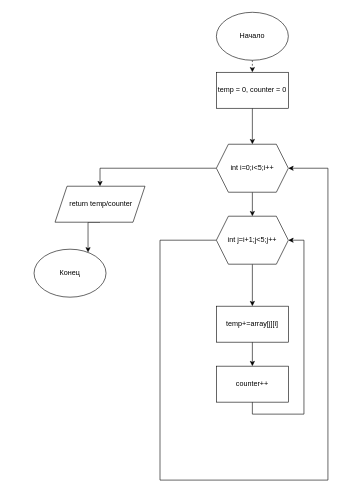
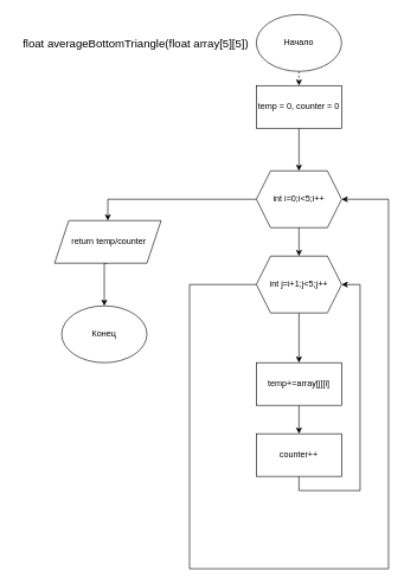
  <mxCell id="0" />
  <mxCell id="1" parent="0" />
  <mxCell id="2" style="edgeStyle=orthogonalEdgeStyle;rounded=0;orthogonalLoop=1;jettySize=auto;html=1;exitX=0.5;exitY=1;exitDx=0;exitDy=0;entryX=0.5;entryY=0;entryDx=0;entryDy=0;dashed=1;" parent="1" source="3" target="5" edge="1"><mxGeometry relative="1" as="geometry" /></mxCell>
  <mxCell id="3" value="&lt;div&gt;Начало&lt;/div&gt;" style="ellipse;whiteSpace=wrap;html=1;" parent="1" vertex="1"><mxGeometry x="360" y="20" width="120" height="80" as="geometry" /></mxCell>
  <mxCell id="4" style="edgeStyle=orthogonalEdgeStyle;rounded=0;orthogonalLoop=1;jettySize=auto;html=1;exitX=0.5;exitY=1;exitDx=0;exitDy=0;entryX=0.5;entryY=0;entryDx=0;entryDy=0;" parent="1" source="5" target="8" edge="1"><mxGeometry relative="1" as="geometry" /></mxCell>
  <mxCell id="5" value="temp = 0, counter = 0" style="rounded=0;whiteSpace=wrap;html=1;" parent="1" vertex="1"><mxGeometry x="360" y="120" width="120" height="60" as="geometry" /></mxCell>
  <mxCell id="6" style="edgeStyle=orthogonalEdgeStyle;rounded=0;orthogonalLoop=1;jettySize=auto;html=1;exitX=0.5;exitY=1;exitDx=0;exitDy=0;entryX=0.5;entryY=0;entryDx=0;entryDy=0;strokeColor=default;fontSize=16;endArrow=classic;endFill=1;" parent="1" source="8" target="12" edge="1"><mxGeometry relative="1" as="geometry" /></mxCell>
  <mxCell id="7" style="edgeStyle=orthogonalEdgeStyle;rounded=0;orthogonalLoop=1;jettySize=auto;html=1;exitX=0;exitY=0.5;exitDx=0;exitDy=0;entryX=0.5;entryY=0;entryDx=0;entryDy=0;strokeColor=default;fontSize=12;endArrow=classic;endFill=1;" parent="1" source="8" target="14" edge="1"><mxGeometry relative="1" as="geometry" /></mxCell>
  <mxCell id="8" value="int i=0;i&amp;lt;5;i++" style="shape=hexagon;perimeter=hexagonPerimeter2;whiteSpace=wrap;html=1;fixedSize=1;" parent="1" vertex="1"><mxGeometry x="360" y="240" width="120" height="80" as="geometry" /></mxCell>
+ <mxCell id="9" value="float averageBottomTriangle(float array[5][5])" style="text;html=1;align=center;verticalAlign=middle;resizable=0;points=[];autosize=1;strokeColor=none;fillColor=none;fontSize=16;" parent="1" vertex="1"><mxGeometry x="20" y="45" width="340" height="30" as="geometry" /></mxCell>
  <mxCell id="10" style="edgeStyle=orthogonalEdgeStyle;rounded=0;orthogonalLoop=1;jettySize=auto;html=1;exitX=0;exitY=0.5;exitDx=0;exitDy=0;entryX=1;entryY=0.5;entryDx=0;entryDy=0;strokeColor=default;fontSize=12;endArrow=classic;endFill=1;" parent="1" source="12" target="8" edge="1"><mxGeometry relative="1" as="geometry"><Array as="points"><mxPoint x="266" y="400" /><mxPoint x="266" y="800" /><mxPoint x="546" y="800" /><mxPoint x="546" y="280" /></Array></mxGeometry></mxCell>
  <mxCell id="11" style="edgeStyle=orthogonalEdgeStyle;rounded=0;orthogonalLoop=1;jettySize=auto;html=1;exitX=0.5;exitY=1;exitDx=0;exitDy=0;entryX=0.5;entryY=0;entryDx=0;entryDy=0;" edge="1" parent="1" source="12" target="17"><mxGeometry relative="1" as="geometry" /></mxCell>
  <mxCell id="12" value="int j=i+1;j&amp;lt;5;j++" style="shape=hexagon;perimeter=hexagonPerimeter2;whiteSpace=wrap;html=1;fixedSize=1;fontSize=12;" parent="1" vertex="1"><mxGeometry x="360" y="360" width="120" height="80" as="geometry" /></mxCell>
  <mxCell id="13" style="edgeStyle=orthogonalEdgeStyle;rounded=0;orthogonalLoop=1;jettySize=auto;html=1;exitX=0.5;exitY=1;exitDx=0;exitDy=0;strokeColor=default;fontSize=12;endArrow=classic;endFill=1;" parent="1" source="14" target="15" edge="1"><mxGeometry relative="1" as="geometry"><Array as="points"><mxPoint x="146" y="370" /></Array></mxGeometry></mxCell>
- <mxCell id="14" value="&amp;nbsp;return temp/counter" style="shape=parallelogram;perimeter=parallelogramPerimeter;whiteSpace=wrap;html=1;fixedSize=1;fontSize=12;" parent="1" vertex="1"><mxGeometry x="91" y="310" width="150" height="60" as="geometry" /></mxCell>
- <mxCell id="15" value="Конец" style="ellipse;whiteSpace=wrap;html=1;fontSize=12;" parent="1" vertex="1"><mxGeometry x="56" y="415" width="120" height="80" as="geometry" /></mxCell>
+ <mxCell id="14" value="&amp;nbsp;return temp/counter" style="shape=parallelogram;perimeter=parallelogramPerimeter;whiteSpace=wrap;html=1;fixedSize=1;fontSize=12;" parent="1" vertex="1"><mxGeometry x="76" y="310" width="150" height="60" as="geometry" /></mxCell>
+ <mxCell id="15" value="Конец" style="ellipse;whiteSpace=wrap;html=1;fontSize=12;" parent="1" vertex="1"><mxGeometry x="86" y="430" width="120" height="80" as="geometry" /></mxCell>
  <mxCell id="16" style="edgeStyle=orthogonalEdgeStyle;rounded=0;orthogonalLoop=1;jettySize=auto;html=1;exitX=0.5;exitY=1;exitDx=0;exitDy=0;entryX=0.5;entryY=0;entryDx=0;entryDy=0;" edge="1" parent="1" source="17" target="19"><mxGeometry relative="1" as="geometry" /></mxCell>
  <mxCell id="17" value="temp+=array[j][i]" style="rounded=0;whiteSpace=wrap;html=1;" vertex="1" parent="1"><mxGeometry x="360" y="510" width="120" height="60" as="geometry" /></mxCell>
  <mxCell id="18" style="edgeStyle=orthogonalEdgeStyle;rounded=0;orthogonalLoop=1;jettySize=auto;html=1;exitX=0.5;exitY=1;exitDx=0;exitDy=0;entryX=1;entryY=0.5;entryDx=0;entryDy=0;" edge="1" parent="1" source="19" target="12"><mxGeometry relative="1" as="geometry"><Array as="points"><mxPoint x="420" y="690" /><mxPoint x="506" y="690" /><mxPoint x="506" y="400" /></Array></mxGeometry></mxCell>
  <mxCell id="19" value="counter++" style="rounded=0;whiteSpace=wrap;html=1;" vertex="1" parent="1"><mxGeometry x="360" y="610" width="120" height="60" as="geometry" /></mxCell>
